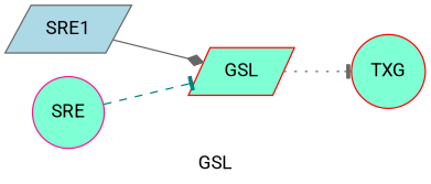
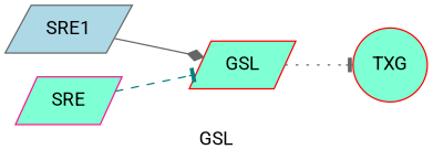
  strict digraph {
    color=black
    compound=True
    concentrate=True
    fontname=Roboto
    label=GSL
    rankdir=LR
    splines=True
    node [color=red fillcolor=aquamarine fontname=Roboto shape=parallelogram style=filled]
    edge [arrowhead=tee color=gray40 fontname=Roboto fontsize=8 labelfloat=false weight=0.5]
    n1 [color=gray40 fillcolor=lightblue label=SRE1]
-   SRE [color=deeppink shape=circle]
+   SRE [color=deeppink]
    TXG [shape=circle]
    GSL
    subgraph sub_1 {
      n1
      SRE
      TXG
    }
    subgraph sub_2 {
      GSL
    }
    subgraph sub_3 {
      n1
      SRE
      GSL
    }
    subgraph sub_4 {
      TXG
      GSL
    }
    n1 -> GSL [arrowhead=diamond label="   " style=solid]
    SRE -> GSL [color=teal label="   " style=dashed]
    GSL -> TXG [label="   " style=dotted]
  }
